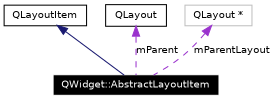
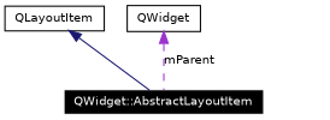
  digraph {
    node [color=black fontname=Helvetica fontsize=10 shape=record]
    edge [color=darkorchid3 dir=back fontname=Helvetica fontsize=10 labelfontname=Helvetica labelfontsize=10 style=dashed]
    n1 [color=white fillcolor=black fontcolor=white height=0.2 label="QWidget::AbstractLayoutItem" style=filled width=0.4]
    n2 [height=0.2 label=QLayoutItem width=0.4]
-   n3 [height=0.2 label=QLayout width=0.4]
-   n4 [color=grey75 height=0.2 label="QLayout *" width=0.4]
+   n3 [height=0.2 label=QWidget width=0.4]
    n2 -> n1 [color=midnightblue style=solid]
    n3 -> n1 [label=mParent]
-   n4 -> n1 [label=mParentLayout]
  }
